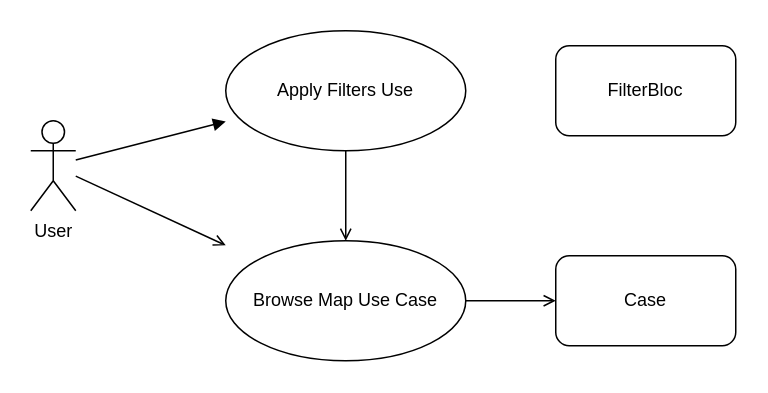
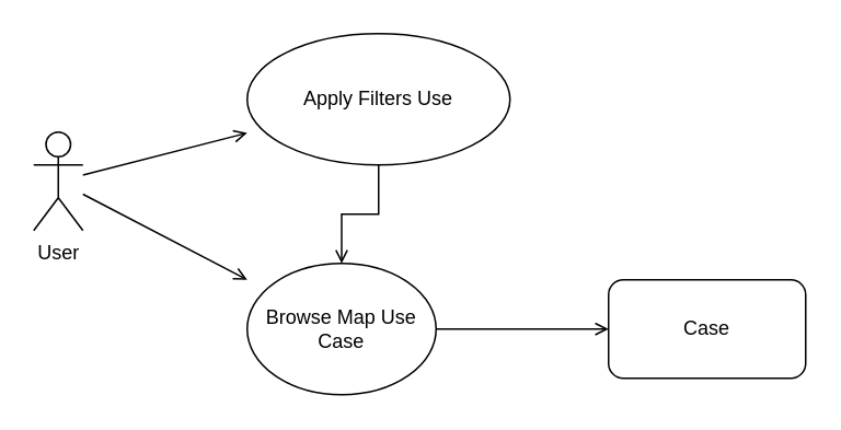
  <mxCell id="0" />
  <mxCell id="1" parent="0" />
  <mxCell id="2" value="User" style="shape=umlActor;verticalLabelPosition=bottom;verticalAlign=top;html=1;" vertex="1" parent="1"><mxGeometry x="20" y="80" width="30" height="60" as="geometry" /></mxCell>
- <mxCell id="3" value="Browse Map Use Case" style="shape=ellipse;whiteSpace=wrap;html=1;aspect=fixed;" vertex="1" parent="1"><mxGeometry x="150" y="160" width="160" height="80" as="geometry" /></mxCell>
+ <mxCell id="3" value="Browse Map Use Case" style="shape=ellipse;whiteSpace=wrap;html=1;aspect=fixed;" vertex="1" parent="1"><mxGeometry x="150" y="160" width="115" height="80" as="geometry" /></mxCell>
  <mxCell id="4" value="Apply Filters Use" style="shape=ellipse;whiteSpace=wrap;html=1;aspect=fixed;" vertex="1" parent="1"><mxGeometry x="150" y="20" width="160" height="80" as="geometry" /></mxCell>
  <mxCell id="5" value="Case" style="shape=umlComponent;whiteSpace=wrap;html=1;rounded=1;" vertex="1" parent="1"><mxGeometry x="370" y="170" width="120" height="60" as="geometry" /></mxCell>
- <mxCell id="6" value="FilterBloc" style="shape=umlComponent;whiteSpace=wrap;html=1;rounded=1;" vertex="1" parent="1"><mxGeometry x="370" y="30" width="120" height="60" as="geometry" /></mxCell>
  <mxCell id="7" style="rounded=0;orthogonalLoop=1;jettySize=auto;loopDirection=0;endArrow=open;strokeColor=#000000;" edge="1" parent="1" source="2" target="3"><mxGeometry relative="1" as="geometry"><mxPoint x="35" y="110" as="targetPoint" /></mxGeometry></mxCell>
- <mxCell id="8" style="rounded=0;orthogonalLoop=1;jettySize=auto;loopDirection=0;endArrow=block;strokeColor=#000000;" edge="1" parent="1" source="2" target="4"><mxGeometry relative="1" as="geometry"><mxPoint x="35" y="110" as="targetPoint" /></mxGeometry></mxCell>
+ <mxCell id="8" style="rounded=0;orthogonalLoop=1;jettySize=auto;loopDirection=0;endArrow=open;strokeColor=#000000;" edge="1" parent="1" source="2" target="4"><mxGeometry relative="1" as="geometry"><mxPoint x="35" y="110" as="targetPoint" /></mxGeometry></mxCell>
  <mxCell id="9" style="edgeStyle=orthogonalEdgeStyle;rounded=0;orthogonalLoop=1;jettySize=auto;loopDirection=0;endArrow=open;strokeColor=#000000;" edge="1" parent="1" source="3" target="5"><mxGeometry relative="1" as="geometry"><mxPoint x="0" y="220" as="targetPoint" /></mxGeometry></mxCell>
  <mxCell id="10" style="edgeStyle=orthogonalEdgeStyle;rounded=0;orthogonalLoop=1;jettySize=auto;loopDirection=0;endArrow=open;strokeColor=#000000;" edge="1" parent="1" source="4" target="3"><mxGeometry relative="1" as="geometry"><mxPoint x="200" y="260" as="targetPoint" /></mxGeometry></mxCell>
